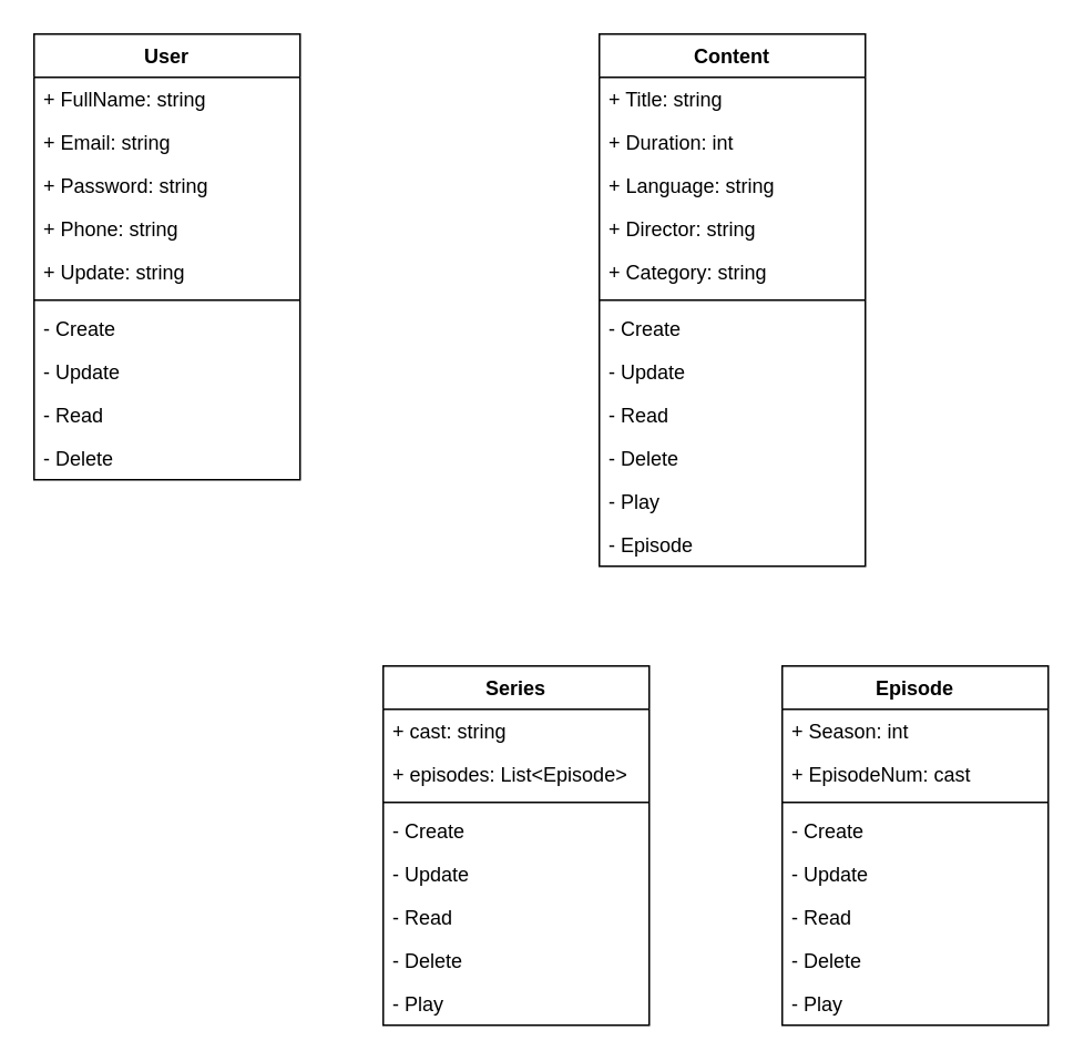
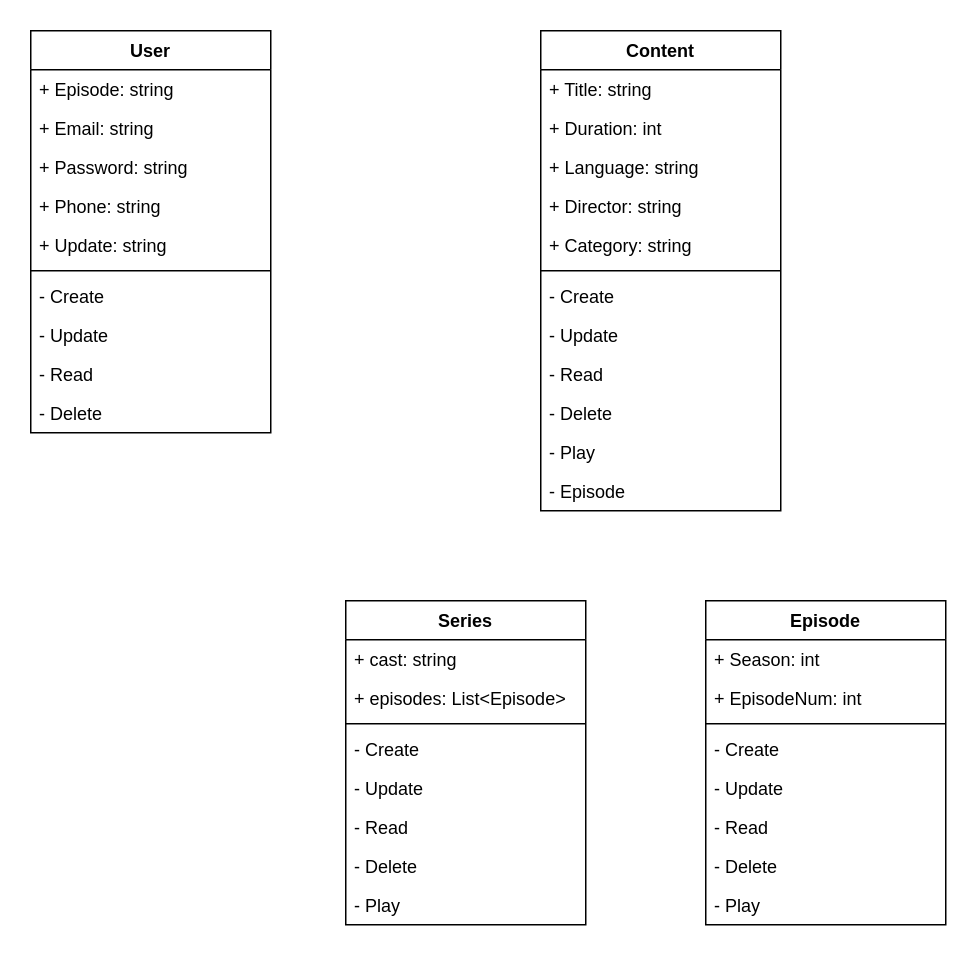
  <mxCell id="0" />
  <mxCell id="1" parent="0" />
  <mxCell id="2" value="User" style="swimlane;fontStyle=1;align=center;verticalAlign=top;childLayout=stackLayout;horizontal=1;startSize=26;horizontalStack=0;resizeParent=1;resizeParentMax=0;resizeLast=0;collapsible=1;marginBottom=0;labelBorderColor=none;" vertex="1" parent="1"><mxGeometry x="20" y="20" width="160" height="268" as="geometry" /></mxCell>
- <mxCell id="3" value="+ FullName: string" style="text;strokeColor=none;fillColor=none;align=left;verticalAlign=top;spacingLeft=4;spacingRight=4;overflow=hidden;rotatable=0;points=[[0,0.5],[1,0.5]];portConstraint=eastwest;labelBorderColor=none;" vertex="1" parent="2"><mxGeometry y="26" width="160" height="26" as="geometry" /></mxCell>
+ <mxCell id="3" value="+ Episode: string" style="text;strokeColor=none;fillColor=none;align=left;verticalAlign=top;spacingLeft=4;spacingRight=4;overflow=hidden;rotatable=0;points=[[0,0.5],[1,0.5]];portConstraint=eastwest;labelBorderColor=none;" vertex="1" parent="2"><mxGeometry y="26" width="160" height="26" as="geometry" /></mxCell>
  <mxCell id="4" value="+ Email: string" style="text;strokeColor=none;fillColor=none;align=left;verticalAlign=top;spacingLeft=4;spacingRight=4;overflow=hidden;rotatable=0;points=[[0,0.5],[1,0.5]];portConstraint=eastwest;labelBorderColor=none;" vertex="1" parent="2"><mxGeometry y="52" width="160" height="26" as="geometry" /></mxCell>
  <mxCell id="5" value="+ Password: string" style="text;strokeColor=none;fillColor=none;align=left;verticalAlign=top;spacingLeft=4;spacingRight=4;overflow=hidden;rotatable=0;points=[[0,0.5],[1,0.5]];portConstraint=eastwest;labelBorderColor=none;" vertex="1" parent="2"><mxGeometry y="78" width="160" height="26" as="geometry" /></mxCell>
  <mxCell id="6" value="+ Phone: string" style="text;strokeColor=none;fillColor=none;align=left;verticalAlign=top;spacingLeft=4;spacingRight=4;overflow=hidden;rotatable=0;points=[[0,0.5],[1,0.5]];portConstraint=eastwest;labelBorderColor=none;" vertex="1" parent="2"><mxGeometry y="104" width="160" height="26" as="geometry" /></mxCell>
  <mxCell id="7" value="+ Update: string" style="text;strokeColor=none;fillColor=none;align=left;verticalAlign=top;spacingLeft=4;spacingRight=4;overflow=hidden;rotatable=0;points=[[0,0.5],[1,0.5]];portConstraint=eastwest;labelBorderColor=none;" vertex="1" parent="2"><mxGeometry y="130" width="160" height="26" as="geometry" /></mxCell>
  <mxCell id="8" value="" style="line;strokeWidth=1;fillColor=none;align=left;verticalAlign=middle;spacingTop=-1;spacingLeft=3;spacingRight=3;rotatable=0;labelPosition=right;points=[];portConstraint=eastwest;strokeColor=inherit;labelBorderColor=none;" vertex="1" parent="2"><mxGeometry y="156" width="160" height="8" as="geometry" /></mxCell>
  <mxCell id="9" value="- Create" style="text;strokeColor=none;fillColor=none;align=left;verticalAlign=top;spacingLeft=4;spacingRight=4;overflow=hidden;rotatable=0;points=[[0,0.5],[1,0.5]];portConstraint=eastwest;labelBorderColor=none;" vertex="1" parent="2"><mxGeometry y="164" width="160" height="26" as="geometry" /></mxCell>
  <mxCell id="10" value="- Update" style="text;strokeColor=none;fillColor=none;align=left;verticalAlign=top;spacingLeft=4;spacingRight=4;overflow=hidden;rotatable=0;points=[[0,0.5],[1,0.5]];portConstraint=eastwest;labelBorderColor=none;" vertex="1" parent="2"><mxGeometry y="190" width="160" height="26" as="geometry" /></mxCell>
  <mxCell id="11" value="- Read" style="text;strokeColor=none;fillColor=none;align=left;verticalAlign=top;spacingLeft=4;spacingRight=4;overflow=hidden;rotatable=0;points=[[0,0.5],[1,0.5]];portConstraint=eastwest;labelBorderColor=none;" vertex="1" parent="2"><mxGeometry y="216" width="160" height="26" as="geometry" /></mxCell>
  <mxCell id="12" value="- Delete" style="text;strokeColor=none;fillColor=none;align=left;verticalAlign=top;spacingLeft=4;spacingRight=4;overflow=hidden;rotatable=0;points=[[0,0.5],[1,0.5]];portConstraint=eastwest;labelBorderColor=none;" vertex="1" parent="2"><mxGeometry y="242" width="160" height="26" as="geometry" /></mxCell>
  <mxCell id="13" value="Content" style="swimlane;fontStyle=1;align=center;verticalAlign=top;childLayout=stackLayout;horizontal=1;startSize=26;horizontalStack=0;resizeParent=1;resizeParentMax=0;resizeLast=0;collapsible=1;marginBottom=0;labelBorderColor=none;" vertex="1" parent="1"><mxGeometry x="360" y="20" width="160" height="320" as="geometry" /></mxCell>
  <mxCell id="14" value="+ Title: string" style="text;strokeColor=none;fillColor=none;align=left;verticalAlign=top;spacingLeft=4;spacingRight=4;overflow=hidden;rotatable=0;points=[[0,0.5],[1,0.5]];portConstraint=eastwest;labelBorderColor=none;" vertex="1" parent="13"><mxGeometry y="26" width="160" height="26" as="geometry" /></mxCell>
  <mxCell id="15" value="+ Duration: int" style="text;strokeColor=none;fillColor=none;align=left;verticalAlign=top;spacingLeft=4;spacingRight=4;overflow=hidden;rotatable=0;points=[[0,0.5],[1,0.5]];portConstraint=eastwest;labelBorderColor=none;" vertex="1" parent="13"><mxGeometry y="52" width="160" height="26" as="geometry" /></mxCell>
  <mxCell id="16" value="+ Language: string" style="text;strokeColor=none;fillColor=none;align=left;verticalAlign=top;spacingLeft=4;spacingRight=4;overflow=hidden;rotatable=0;points=[[0,0.5],[1,0.5]];portConstraint=eastwest;labelBorderColor=none;" vertex="1" parent="13"><mxGeometry y="78" width="160" height="26" as="geometry" /></mxCell>
  <mxCell id="17" value="+ Director: string" style="text;strokeColor=none;fillColor=none;align=left;verticalAlign=top;spacingLeft=4;spacingRight=4;overflow=hidden;rotatable=0;points=[[0,0.5],[1,0.5]];portConstraint=eastwest;labelBorderColor=none;" vertex="1" parent="13"><mxGeometry y="104" width="160" height="26" as="geometry" /></mxCell>
  <mxCell id="18" value="+ Category: string" style="text;strokeColor=none;fillColor=none;align=left;verticalAlign=top;spacingLeft=4;spacingRight=4;overflow=hidden;rotatable=0;points=[[0,0.5],[1,0.5]];portConstraint=eastwest;labelBorderColor=none;" vertex="1" parent="13"><mxGeometry y="130" width="160" height="26" as="geometry" /></mxCell>
  <mxCell id="19" value="" style="line;strokeWidth=1;fillColor=none;align=left;verticalAlign=middle;spacingTop=-1;spacingLeft=3;spacingRight=3;rotatable=0;labelPosition=right;points=[];portConstraint=eastwest;strokeColor=inherit;labelBorderColor=none;" vertex="1" parent="13"><mxGeometry y="156" width="160" height="8" as="geometry" /></mxCell>
  <mxCell id="20" value="- Create" style="text;strokeColor=none;fillColor=none;align=left;verticalAlign=top;spacingLeft=4;spacingRight=4;overflow=hidden;rotatable=0;points=[[0,0.5],[1,0.5]];portConstraint=eastwest;labelBorderColor=none;" vertex="1" parent="13"><mxGeometry y="164" width="160" height="26" as="geometry" /></mxCell>
  <mxCell id="21" value="- Update" style="text;strokeColor=none;fillColor=none;align=left;verticalAlign=top;spacingLeft=4;spacingRight=4;overflow=hidden;rotatable=0;points=[[0,0.5],[1,0.5]];portConstraint=eastwest;labelBorderColor=none;" vertex="1" parent="13"><mxGeometry y="190" width="160" height="26" as="geometry" /></mxCell>
  <mxCell id="22" value="- Read" style="text;strokeColor=none;fillColor=none;align=left;verticalAlign=top;spacingLeft=4;spacingRight=4;overflow=hidden;rotatable=0;points=[[0,0.5],[1,0.5]];portConstraint=eastwest;labelBorderColor=none;" vertex="1" parent="13"><mxGeometry y="216" width="160" height="26" as="geometry" /></mxCell>
  <mxCell id="23" value="- Delete" style="text;strokeColor=none;fillColor=none;align=left;verticalAlign=top;spacingLeft=4;spacingRight=4;overflow=hidden;rotatable=0;points=[[0,0.5],[1,0.5]];portConstraint=eastwest;labelBorderColor=none;" vertex="1" parent="13"><mxGeometry y="242" width="160" height="26" as="geometry" /></mxCell>
  <mxCell id="24" value="- Play" style="text;strokeColor=none;fillColor=none;align=left;verticalAlign=top;spacingLeft=4;spacingRight=4;overflow=hidden;rotatable=0;points=[[0,0.5],[1,0.5]];portConstraint=eastwest;labelBorderColor=none;" vertex="1" parent="13"><mxGeometry y="268" width="160" height="26" as="geometry" /></mxCell>
  <mxCell id="25" value="- Episode" style="text;strokeColor=none;fillColor=none;align=left;verticalAlign=top;spacingLeft=4;spacingRight=4;overflow=hidden;rotatable=0;points=[[0,0.5],[1,0.5]];portConstraint=eastwest;labelBorderColor=none;" vertex="1" parent="13"><mxGeometry y="294" width="160" height="26" as="geometry" /></mxCell>
  <mxCell id="26" value="Series" style="swimlane;fontStyle=1;align=center;verticalAlign=top;childLayout=stackLayout;horizontal=1;startSize=26;horizontalStack=0;resizeParent=1;resizeParentMax=0;resizeLast=0;collapsible=1;marginBottom=0;labelBorderColor=none;" vertex="1" parent="1"><mxGeometry x="230" y="400" width="160" height="216" as="geometry" /></mxCell>
  <mxCell id="27" value="+ cast: string" style="text;strokeColor=none;fillColor=none;align=left;verticalAlign=top;spacingLeft=4;spacingRight=4;overflow=hidden;rotatable=0;points=[[0,0.5],[1,0.5]];portConstraint=eastwest;labelBorderColor=none;" vertex="1" parent="26"><mxGeometry y="26" width="160" height="26" as="geometry" /></mxCell>
  <mxCell id="28" value="+ episodes: List&lt;Episode&gt;" style="text;strokeColor=none;fillColor=none;align=left;verticalAlign=top;spacingLeft=4;spacingRight=4;overflow=hidden;rotatable=0;points=[[0,0.5],[1,0.5]];portConstraint=eastwest;labelBorderColor=none;" vertex="1" parent="26"><mxGeometry y="52" width="160" height="26" as="geometry" /></mxCell>
  <mxCell id="29" value="" style="line;strokeWidth=1;fillColor=none;align=left;verticalAlign=middle;spacingTop=-1;spacingLeft=3;spacingRight=3;rotatable=0;labelPosition=right;points=[];portConstraint=eastwest;strokeColor=inherit;labelBorderColor=none;" vertex="1" parent="26"><mxGeometry y="78" width="160" height="8" as="geometry" /></mxCell>
  <mxCell id="30" value="- Create" style="text;strokeColor=none;fillColor=none;align=left;verticalAlign=top;spacingLeft=4;spacingRight=4;overflow=hidden;rotatable=0;points=[[0,0.5],[1,0.5]];portConstraint=eastwest;labelBorderColor=none;" vertex="1" parent="26"><mxGeometry y="86" width="160" height="26" as="geometry" /></mxCell>
  <mxCell id="31" value="- Update" style="text;strokeColor=none;fillColor=none;align=left;verticalAlign=top;spacingLeft=4;spacingRight=4;overflow=hidden;rotatable=0;points=[[0,0.5],[1,0.5]];portConstraint=eastwest;labelBorderColor=none;" vertex="1" parent="26"><mxGeometry y="112" width="160" height="26" as="geometry" /></mxCell>
  <mxCell id="32" value="- Read" style="text;strokeColor=none;fillColor=none;align=left;verticalAlign=top;spacingLeft=4;spacingRight=4;overflow=hidden;rotatable=0;points=[[0,0.5],[1,0.5]];portConstraint=eastwest;labelBorderColor=none;" vertex="1" parent="26"><mxGeometry y="138" width="160" height="26" as="geometry" /></mxCell>
  <mxCell id="33" value="- Delete" style="text;strokeColor=none;fillColor=none;align=left;verticalAlign=top;spacingLeft=4;spacingRight=4;overflow=hidden;rotatable=0;points=[[0,0.5],[1,0.5]];portConstraint=eastwest;labelBorderColor=none;" vertex="1" parent="26"><mxGeometry y="164" width="160" height="26" as="geometry" /></mxCell>
  <mxCell id="34" value="- Play" style="text;strokeColor=none;fillColor=none;align=left;verticalAlign=top;spacingLeft=4;spacingRight=4;overflow=hidden;rotatable=0;points=[[0,0.5],[1,0.5]];portConstraint=eastwest;labelBorderColor=none;" vertex="1" parent="26"><mxGeometry y="190" width="160" height="26" as="geometry" /></mxCell>
  <mxCell id="35" value="Episode" style="swimlane;fontStyle=1;align=center;verticalAlign=top;childLayout=stackLayout;horizontal=1;startSize=26;horizontalStack=0;resizeParent=1;resizeParentMax=0;resizeLast=0;collapsible=1;marginBottom=0;labelBorderColor=none;" vertex="1" parent="1"><mxGeometry x="470" y="400" width="160" height="216" as="geometry" /></mxCell>
  <mxCell id="36" value="+ Season: int" style="text;strokeColor=none;fillColor=none;align=left;verticalAlign=top;spacingLeft=4;spacingRight=4;overflow=hidden;rotatable=0;points=[[0,0.5],[1,0.5]];portConstraint=eastwest;labelBorderColor=none;" vertex="1" parent="35"><mxGeometry y="26" width="160" height="26" as="geometry" /></mxCell>
- <mxCell id="37" value="+ EpisodeNum: cast" style="text;strokeColor=none;fillColor=none;align=left;verticalAlign=top;spacingLeft=4;spacingRight=4;overflow=hidden;rotatable=0;points=[[0,0.5],[1,0.5]];portConstraint=eastwest;labelBorderColor=none;" vertex="1" parent="35"><mxGeometry y="52" width="160" height="26" as="geometry" /></mxCell>
+ <mxCell id="37" value="+ EpisodeNum: int" style="text;strokeColor=none;fillColor=none;align=left;verticalAlign=top;spacingLeft=4;spacingRight=4;overflow=hidden;rotatable=0;points=[[0,0.5],[1,0.5]];portConstraint=eastwest;labelBorderColor=none;" vertex="1" parent="35"><mxGeometry y="52" width="160" height="26" as="geometry" /></mxCell>
  <mxCell id="38" value="" style="line;strokeWidth=1;fillColor=none;align=left;verticalAlign=middle;spacingTop=-1;spacingLeft=3;spacingRight=3;rotatable=0;labelPosition=right;points=[];portConstraint=eastwest;strokeColor=inherit;labelBorderColor=none;" vertex="1" parent="35"><mxGeometry y="78" width="160" height="8" as="geometry" /></mxCell>
  <mxCell id="39" value="- Create" style="text;strokeColor=none;fillColor=none;align=left;verticalAlign=top;spacingLeft=4;spacingRight=4;overflow=hidden;rotatable=0;points=[[0,0.5],[1,0.5]];portConstraint=eastwest;labelBorderColor=none;" vertex="1" parent="35"><mxGeometry y="86" width="160" height="26" as="geometry" /></mxCell>
  <mxCell id="40" value="- Update" style="text;strokeColor=none;fillColor=none;align=left;verticalAlign=top;spacingLeft=4;spacingRight=4;overflow=hidden;rotatable=0;points=[[0,0.5],[1,0.5]];portConstraint=eastwest;labelBorderColor=none;" vertex="1" parent="35"><mxGeometry y="112" width="160" height="26" as="geometry" /></mxCell>
  <mxCell id="41" value="- Read" style="text;strokeColor=none;fillColor=none;align=left;verticalAlign=top;spacingLeft=4;spacingRight=4;overflow=hidden;rotatable=0;points=[[0,0.5],[1,0.5]];portConstraint=eastwest;labelBorderColor=none;" vertex="1" parent="35"><mxGeometry y="138" width="160" height="26" as="geometry" /></mxCell>
  <mxCell id="42" value="- Delete" style="text;strokeColor=none;fillColor=none;align=left;verticalAlign=top;spacingLeft=4;spacingRight=4;overflow=hidden;rotatable=0;points=[[0,0.5],[1,0.5]];portConstraint=eastwest;labelBorderColor=none;" vertex="1" parent="35"><mxGeometry y="164" width="160" height="26" as="geometry" /></mxCell>
  <mxCell id="43" value="- Play" style="text;strokeColor=none;fillColor=none;align=left;verticalAlign=top;spacingLeft=4;spacingRight=4;overflow=hidden;rotatable=0;points=[[0,0.5],[1,0.5]];portConstraint=eastwest;labelBorderColor=none;" vertex="1" parent="35"><mxGeometry y="190" width="160" height="26" as="geometry" /></mxCell>
